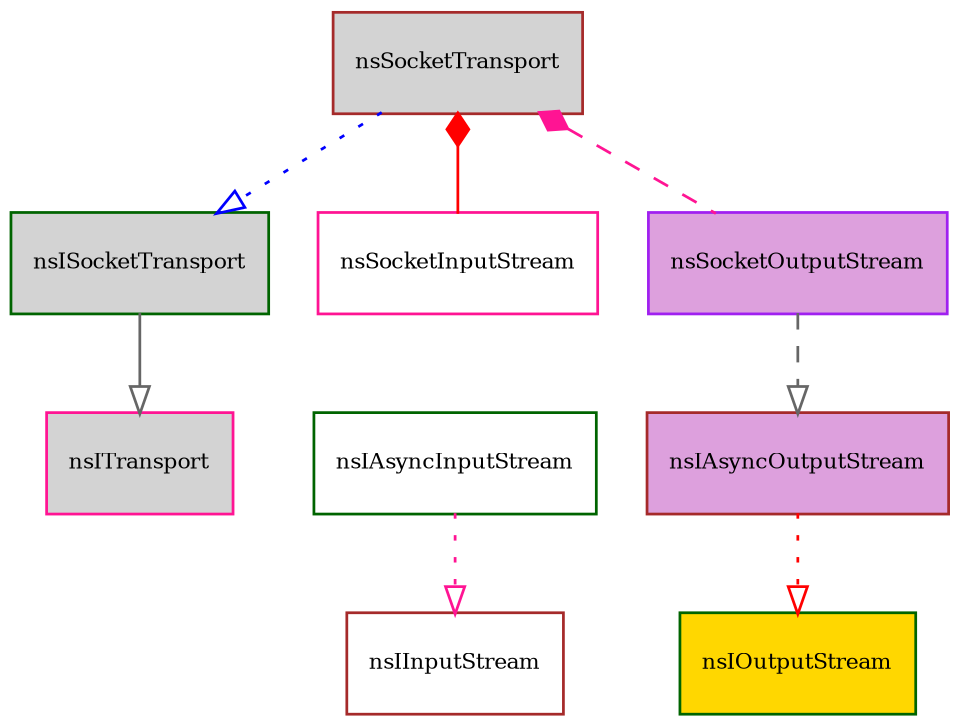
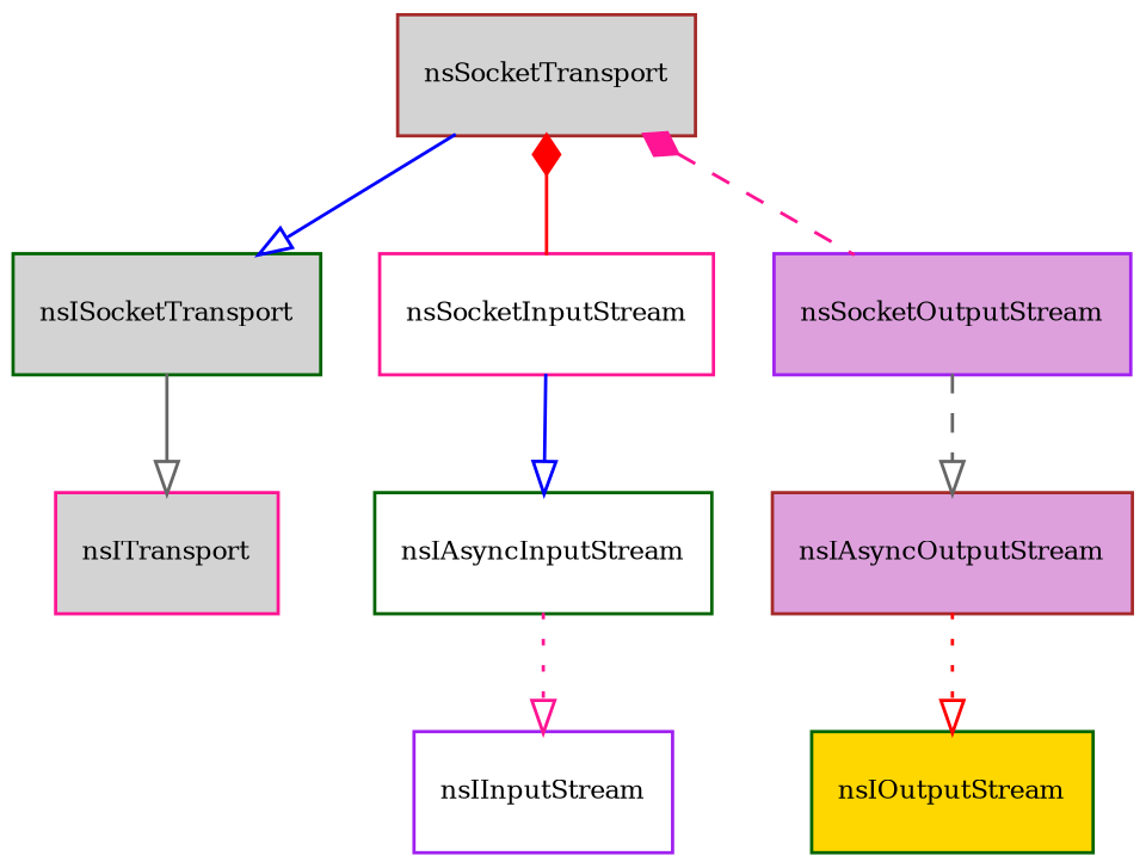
  digraph {
    node [color=darkgreen fillcolor=lightgrey fontsize=8 shape=record style=filled]
    edge [arrowhead=empty color=blue style=dotted]
    nsSocketTransport [color=brown]
    nsISocketTransport
    nsSocketInputStream [color=deeppink fillcolor=white]
    nsSocketOutputStream [color=purple fillcolor=plum]
    nsITransport [color=deeppink]
    nsIAsyncInputStream [fillcolor=white]
    nsIAsyncOutputStream [color=brown fillcolor=plum]
-   nsIInputStream [color=brown fillcolor=white]
+   nsIInputStream [color=purple fillcolor=white]
    nsIOutputStream [fillcolor=gold]
-   nsSocketTransport -> nsISocketTransport
+   nsSocketTransport -> nsISocketTransport [style=solid]
    nsSocketTransport -> nsSocketInputStream [arrowtail=diamond color=red dir=back style=solid]
    nsSocketTransport -> nsSocketOutputStream [arrowtail=diamond color=deeppink dir=back style=dashed]
    nsISocketTransport -> nsITransport [color=gray40 style=solid]
+   nsSocketInputStream -> nsIAsyncInputStream [style=solid]
    nsSocketOutputStream -> nsIAsyncOutputStream [color=gray40 style=dashed]
    nsIAsyncInputStream -> nsIInputStream [color=deeppink]
    nsIAsyncOutputStream -> nsIOutputStream [color=red]
  }
